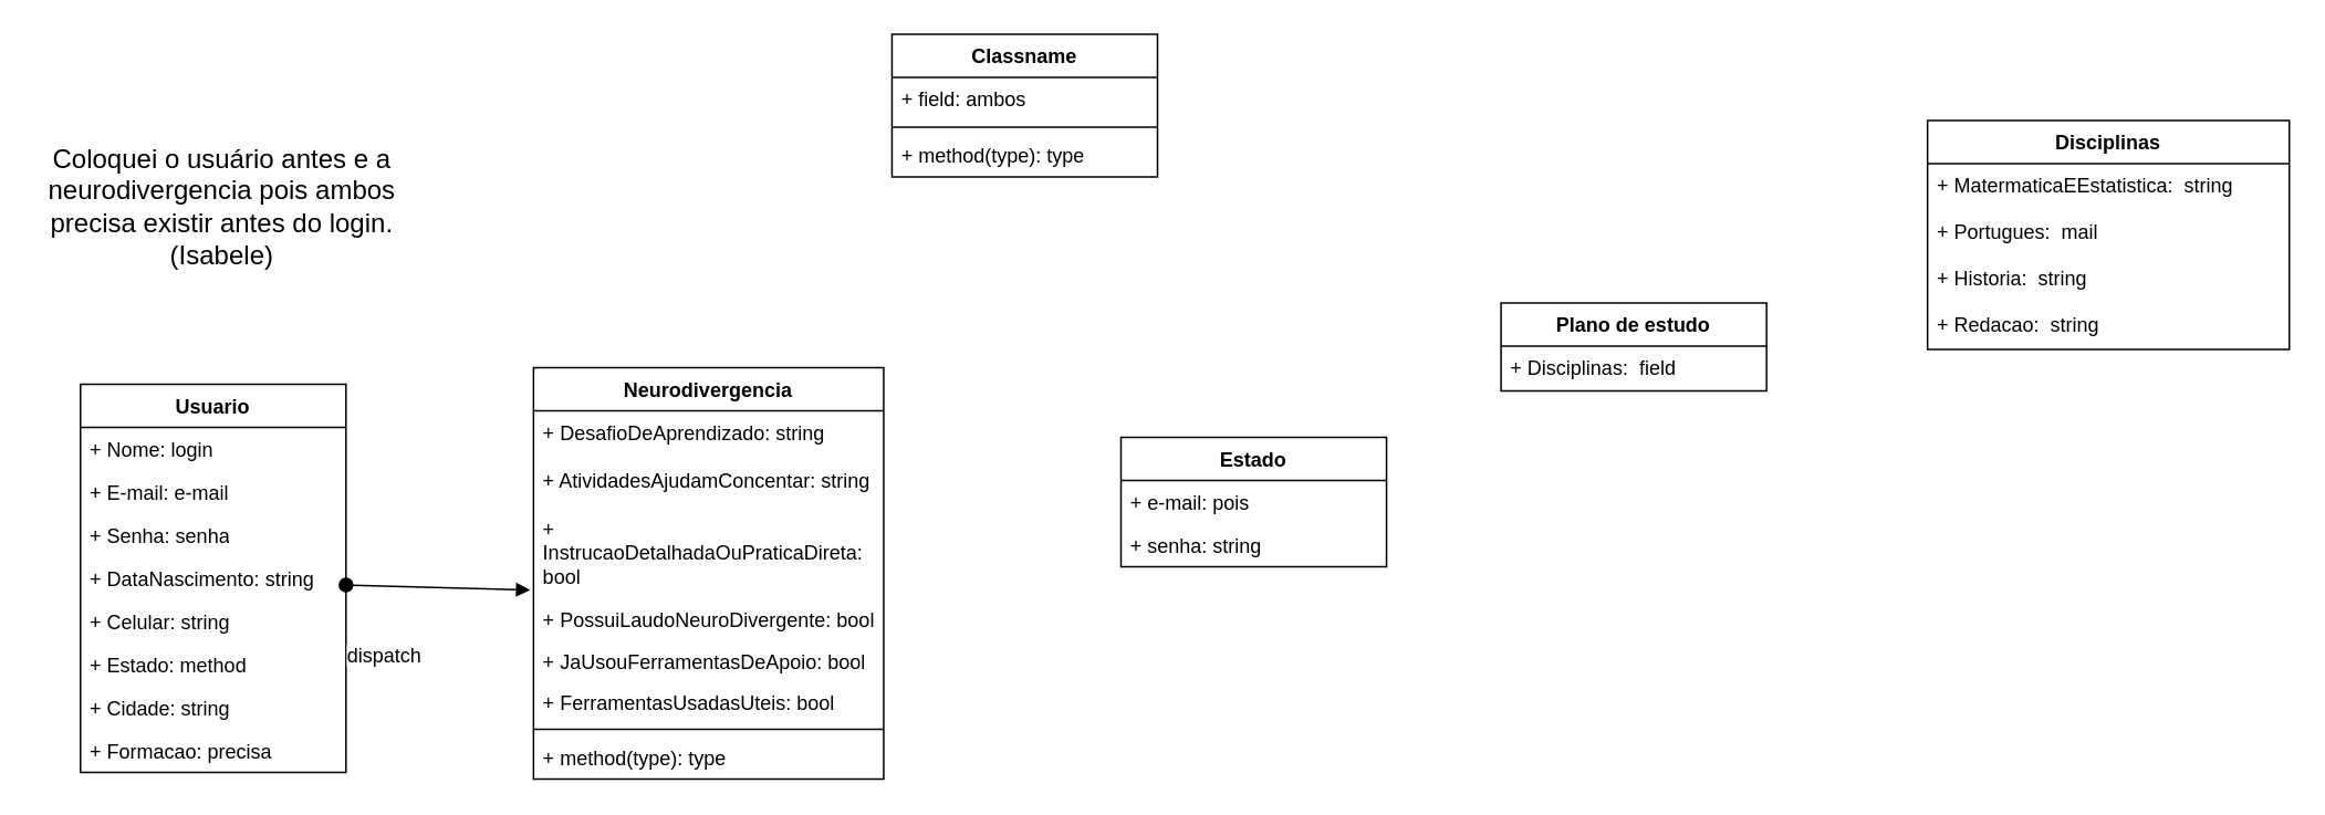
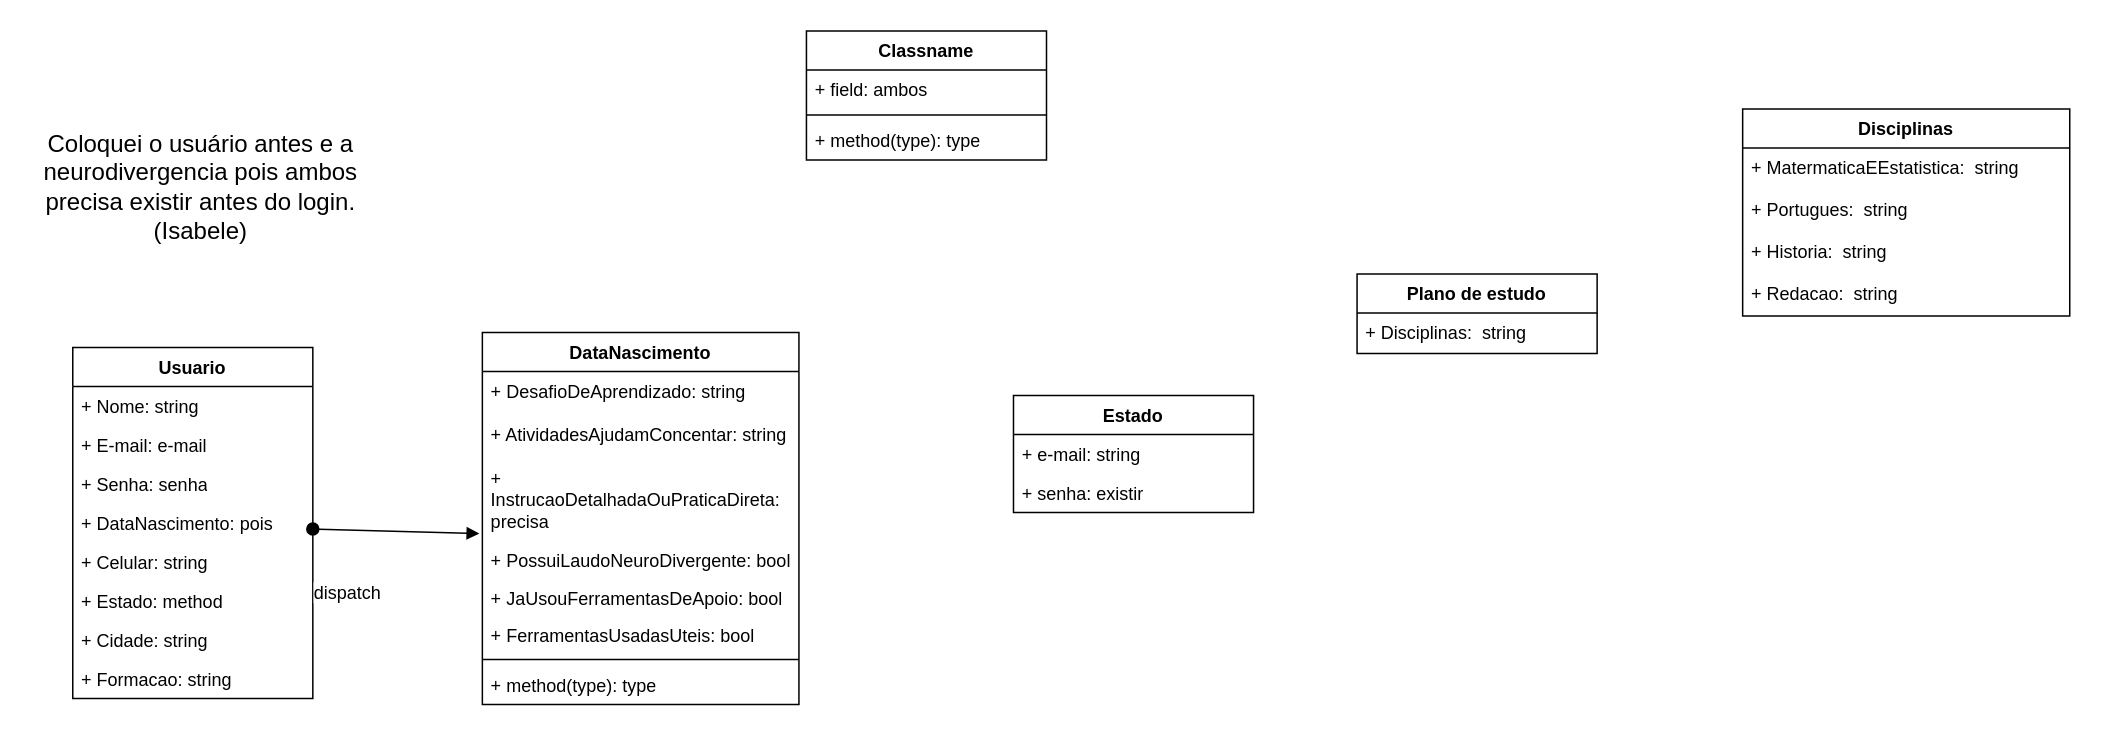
  <mxCell id="0" />
  <mxCell id="1" parent="0" />
  <mxCell id="2" value="Usuario" style="swimlane;fontStyle=1;align=center;verticalAlign=top;childLayout=stackLayout;horizontal=1;startSize=26;horizontalStack=0;resizeParent=1;resizeParentMax=0;resizeLast=0;collapsible=1;marginBottom=0;whiteSpace=wrap;html=1;" vertex="1" parent="1"><mxGeometry x="48" y="231" width="160" height="234" as="geometry" /></mxCell>
- <mxCell id="3" value="+ Nome: login" style="text;strokeColor=none;fillColor=none;align=left;verticalAlign=top;spacingLeft=4;spacingRight=4;overflow=hidden;rotatable=0;points=[[0,0.5],[1,0.5]];portConstraint=eastwest;whiteSpace=wrap;html=1;" vertex="1" parent="2"><mxGeometry y="26" width="160" height="26" as="geometry" /></mxCell>
+ <mxCell id="3" value="+ Nome: string" style="text;strokeColor=none;fillColor=none;align=left;verticalAlign=top;spacingLeft=4;spacingRight=4;overflow=hidden;rotatable=0;points=[[0,0.5],[1,0.5]];portConstraint=eastwest;whiteSpace=wrap;html=1;" vertex="1" parent="2"><mxGeometry y="26" width="160" height="26" as="geometry" /></mxCell>
  <mxCell id="4" value="+ E-mail: e-mail" style="text;strokeColor=none;fillColor=none;align=left;verticalAlign=top;spacingLeft=4;spacingRight=4;overflow=hidden;rotatable=0;points=[[0,0.5],[1,0.5]];portConstraint=eastwest;whiteSpace=wrap;html=1;" vertex="1" parent="2"><mxGeometry y="52" width="160" height="26" as="geometry" /></mxCell>
  <mxCell id="5" value="+ Senha: senha" style="text;strokeColor=none;fillColor=none;align=left;verticalAlign=top;spacingLeft=4;spacingRight=4;overflow=hidden;rotatable=0;points=[[0,0.5],[1,0.5]];portConstraint=eastwest;whiteSpace=wrap;html=1;" vertex="1" parent="2"><mxGeometry y="78" width="160" height="26" as="geometry" /></mxCell>
- <mxCell id="6" value="+ DataNascimento: string" style="text;strokeColor=none;fillColor=none;align=left;verticalAlign=top;spacingLeft=4;spacingRight=4;overflow=hidden;rotatable=0;points=[[0,0.5],[1,0.5]];portConstraint=eastwest;whiteSpace=wrap;html=1;" vertex="1" parent="2"><mxGeometry y="104" width="160" height="26" as="geometry" /></mxCell>
+ <mxCell id="6" value="+ DataNascimento: pois" style="text;strokeColor=none;fillColor=none;align=left;verticalAlign=top;spacingLeft=4;spacingRight=4;overflow=hidden;rotatable=0;points=[[0,0.5],[1,0.5]];portConstraint=eastwest;whiteSpace=wrap;html=1;" vertex="1" parent="2"><mxGeometry y="104" width="160" height="26" as="geometry" /></mxCell>
  <mxCell id="7" value="+ Celular: string" style="text;strokeColor=none;fillColor=none;align=left;verticalAlign=top;spacingLeft=4;spacingRight=4;overflow=hidden;rotatable=0;points=[[0,0.5],[1,0.5]];portConstraint=eastwest;whiteSpace=wrap;html=1;" vertex="1" parent="2"><mxGeometry y="130" width="160" height="26" as="geometry" /></mxCell>
  <mxCell id="8" value="+ Estado: method" style="text;strokeColor=none;fillColor=none;align=left;verticalAlign=top;spacingLeft=4;spacingRight=4;overflow=hidden;rotatable=0;points=[[0,0.5],[1,0.5]];portConstraint=eastwest;whiteSpace=wrap;html=1;" vertex="1" parent="2"><mxGeometry y="156" width="160" height="26" as="geometry" /></mxCell>
  <mxCell id="9" value="+ Cidade: string" style="text;strokeColor=none;fillColor=none;align=left;verticalAlign=top;spacingLeft=4;spacingRight=4;overflow=hidden;rotatable=0;points=[[0,0.5],[1,0.5]];portConstraint=eastwest;whiteSpace=wrap;html=1;" vertex="1" parent="2"><mxGeometry y="182" width="160" height="26" as="geometry" /></mxCell>
- <mxCell id="10" value="+ Formacao: precisa" style="text;strokeColor=none;fillColor=none;align=left;verticalAlign=top;spacingLeft=4;spacingRight=4;overflow=hidden;rotatable=0;points=[[0,0.5],[1,0.5]];portConstraint=eastwest;whiteSpace=wrap;html=1;" vertex="1" parent="2"><mxGeometry y="208" width="160" height="26" as="geometry" /></mxCell>
- <mxCell id="11" value="Neurodivergencia" style="swimlane;fontStyle=1;align=center;verticalAlign=top;childLayout=stackLayout;horizontal=1;startSize=26;horizontalStack=0;resizeParent=1;resizeParentMax=0;resizeLast=0;collapsible=1;marginBottom=0;whiteSpace=wrap;html=1;" vertex="1" parent="1"><mxGeometry x="321" y="221" width="211" height="248" as="geometry" /></mxCell>
+ <mxCell id="10" value="+ Formacao: string" style="text;strokeColor=none;fillColor=none;align=left;verticalAlign=top;spacingLeft=4;spacingRight=4;overflow=hidden;rotatable=0;points=[[0,0.5],[1,0.5]];portConstraint=eastwest;whiteSpace=wrap;html=1;" vertex="1" parent="2"><mxGeometry y="208" width="160" height="26" as="geometry" /></mxCell>
+ <mxCell id="11" value="DataNascimento" style="swimlane;fontStyle=1;align=center;verticalAlign=top;childLayout=stackLayout;horizontal=1;startSize=26;horizontalStack=0;resizeParent=1;resizeParentMax=0;resizeLast=0;collapsible=1;marginBottom=0;whiteSpace=wrap;html=1;" vertex="1" parent="1"><mxGeometry x="321" y="221" width="211" height="248" as="geometry" /></mxCell>
  <mxCell id="12" value="+ DesafioDeAprendizado: string" style="text;strokeColor=none;fillColor=none;align=left;verticalAlign=top;spacingLeft=4;spacingRight=4;overflow=hidden;rotatable=0;points=[[0,0.5],[1,0.5]];portConstraint=eastwest;whiteSpace=wrap;html=1;" vertex="1" parent="11"><mxGeometry y="26" width="211" height="29" as="geometry" /></mxCell>
  <mxCell id="13" value="+ AtividadesAjudamConcentar: string" style="text;strokeColor=none;fillColor=none;align=left;verticalAlign=top;spacingLeft=4;spacingRight=4;overflow=hidden;rotatable=0;points=[[0,0.5],[1,0.5]];portConstraint=eastwest;whiteSpace=wrap;html=1;" vertex="1" parent="11"><mxGeometry y="55" width="211" height="29" as="geometry" /></mxCell>
- <mxCell id="14" value="+ InstrucaoDetalhadaOuPraticaDireta: bool" style="text;strokeColor=none;fillColor=none;align=left;verticalAlign=top;spacingLeft=4;spacingRight=4;overflow=hidden;rotatable=0;points=[[0,0.5],[1,0.5]];portConstraint=eastwest;whiteSpace=wrap;html=1;" vertex="1" parent="11"><mxGeometry y="84" width="211" height="55" as="geometry" /></mxCell>
+ <mxCell id="14" value="+ InstrucaoDetalhadaOuPraticaDireta: precisa" style="text;strokeColor=none;fillColor=none;align=left;verticalAlign=top;spacingLeft=4;spacingRight=4;overflow=hidden;rotatable=0;points=[[0,0.5],[1,0.5]];portConstraint=eastwest;whiteSpace=wrap;html=1;" vertex="1" parent="11"><mxGeometry y="84" width="211" height="55" as="geometry" /></mxCell>
  <mxCell id="15" value="+ PossuiLaudoNeuroDivergente: bool" style="text;strokeColor=none;fillColor=none;align=left;verticalAlign=top;spacingLeft=4;spacingRight=4;overflow=hidden;rotatable=0;points=[[0,0.5],[1,0.5]];portConstraint=eastwest;whiteSpace=wrap;html=1;" vertex="1" parent="11"><mxGeometry y="139" width="211" height="25" as="geometry" /></mxCell>
  <mxCell id="16" value="+ JaUsouFerramentasDeApoio: bool" style="text;strokeColor=none;fillColor=none;align=left;verticalAlign=top;spacingLeft=4;spacingRight=4;overflow=hidden;rotatable=0;points=[[0,0.5],[1,0.5]];portConstraint=eastwest;whiteSpace=wrap;html=1;" vertex="1" parent="11"><mxGeometry y="164" width="211" height="25" as="geometry" /></mxCell>
  <mxCell id="17" value="+ FerramentasUsadasUteis: bool" style="text;strokeColor=none;fillColor=none;align=left;verticalAlign=top;spacingLeft=4;spacingRight=4;overflow=hidden;rotatable=0;points=[[0,0.5],[1,0.5]];portConstraint=eastwest;whiteSpace=wrap;html=1;" vertex="1" parent="11"><mxGeometry y="189" width="211" height="25" as="geometry" /></mxCell>
  <mxCell id="18" value="" style="line;strokeWidth=1;fillColor=none;align=left;verticalAlign=middle;spacingTop=-1;spacingLeft=3;spacingRight=3;rotatable=0;labelPosition=right;points=[];portConstraint=eastwest;strokeColor=inherit;" vertex="1" parent="11"><mxGeometry y="214" width="211" height="8" as="geometry" /></mxCell>
  <mxCell id="19" value="+ method(type): type" style="text;strokeColor=none;fillColor=none;align=left;verticalAlign=top;spacingLeft=4;spacingRight=4;overflow=hidden;rotatable=0;points=[[0,0.5],[1,0.5]];portConstraint=eastwest;whiteSpace=wrap;html=1;" vertex="1" parent="11"><mxGeometry y="222" width="211" height="26" as="geometry" /></mxCell>
  <mxCell id="20" value="Estado" style="swimlane;fontStyle=1;align=center;verticalAlign=top;childLayout=stackLayout;horizontal=1;startSize=26;horizontalStack=0;resizeParent=1;resizeParentMax=0;resizeLast=0;collapsible=1;marginBottom=0;whiteSpace=wrap;html=1;" vertex="1" parent="1"><mxGeometry x="675" y="263" width="160" height="78" as="geometry" /></mxCell>
- <mxCell id="21" value="+ e-mail: pois" style="text;strokeColor=none;fillColor=none;align=left;verticalAlign=top;spacingLeft=4;spacingRight=4;overflow=hidden;rotatable=0;points=[[0,0.5],[1,0.5]];portConstraint=eastwest;whiteSpace=wrap;html=1;" vertex="1" parent="20"><mxGeometry y="26" width="160" height="26" as="geometry" /></mxCell>
- <mxCell id="22" value="+ senha: string" style="text;strokeColor=none;fillColor=none;align=left;verticalAlign=top;spacingLeft=4;spacingRight=4;overflow=hidden;rotatable=0;points=[[0,0.5],[1,0.5]];portConstraint=eastwest;whiteSpace=wrap;html=1;" vertex="1" parent="20"><mxGeometry y="52" width="160" height="26" as="geometry" /></mxCell>
+ <mxCell id="21" value="+ e-mail: string" style="text;strokeColor=none;fillColor=none;align=left;verticalAlign=top;spacingLeft=4;spacingRight=4;overflow=hidden;rotatable=0;points=[[0,0.5],[1,0.5]];portConstraint=eastwest;whiteSpace=wrap;html=1;" vertex="1" parent="20"><mxGeometry y="26" width="160" height="26" as="geometry" /></mxCell>
+ <mxCell id="22" value="+ senha: existir" style="text;strokeColor=none;fillColor=none;align=left;verticalAlign=top;spacingLeft=4;spacingRight=4;overflow=hidden;rotatable=0;points=[[0,0.5],[1,0.5]];portConstraint=eastwest;whiteSpace=wrap;html=1;" vertex="1" parent="20"><mxGeometry y="52" width="160" height="26" as="geometry" /></mxCell>
  <mxCell id="23" value="Coloquei o usuário antes e a neurodivergencia pois ambos precisa existir antes do login. (Isabele)" style="text;strokeColor=none;fillColor=none;html=1;align=center;verticalAlign=middle;whiteSpace=wrap;rounded=0;fontSize=16;" vertex="1" parent="1"><mxGeometry x="20" y="92" width="227" height="64" as="geometry" /></mxCell>
  <mxCell id="24" value="Plano de estudo" style="swimlane;fontStyle=1;align=center;verticalAlign=top;childLayout=stackLayout;horizontal=1;startSize=26;horizontalStack=0;resizeParent=1;resizeParentMax=0;resizeLast=0;collapsible=1;marginBottom=0;whiteSpace=wrap;html=1;" vertex="1" parent="1"><mxGeometry x="904" y="182" width="160" height="53" as="geometry" /></mxCell>
- <mxCell id="25" value="+ Disciplinas:&amp;nbsp; field&lt;div&gt;&lt;br&gt;&lt;/div&gt;" style="text;strokeColor=none;fillColor=none;align=left;verticalAlign=top;spacingLeft=4;spacingRight=4;overflow=hidden;rotatable=0;points=[[0,0.5],[1,0.5]];portConstraint=eastwest;whiteSpace=wrap;html=1;" vertex="1" parent="24"><mxGeometry y="26" width="160" height="27" as="geometry" /></mxCell>
+ <mxCell id="25" value="+ Disciplinas:&amp;nbsp; string&lt;div&gt;&lt;br&gt;&lt;/div&gt;" style="text;strokeColor=none;fillColor=none;align=left;verticalAlign=top;spacingLeft=4;spacingRight=4;overflow=hidden;rotatable=0;points=[[0,0.5],[1,0.5]];portConstraint=eastwest;whiteSpace=wrap;html=1;" vertex="1" parent="24"><mxGeometry y="26" width="160" height="27" as="geometry" /></mxCell>
  <mxCell id="26" value="Disciplinas" style="swimlane;fontStyle=1;align=center;verticalAlign=top;childLayout=stackLayout;horizontal=1;startSize=26;horizontalStack=0;resizeParent=1;resizeParentMax=0;resizeLast=0;collapsible=1;marginBottom=0;whiteSpace=wrap;html=1;" vertex="1" parent="1"><mxGeometry x="1161" y="72" width="218" height="138" as="geometry" /></mxCell>
  <mxCell id="27" value="+ MatermaticaEEstatistica:&amp;nbsp; string&lt;div&gt;&lt;br&gt;&lt;/div&gt;" style="text;strokeColor=none;fillColor=none;align=left;verticalAlign=top;spacingLeft=4;spacingRight=4;overflow=hidden;rotatable=0;points=[[0,0.5],[1,0.5]];portConstraint=eastwest;whiteSpace=wrap;html=1;" vertex="1" parent="26"><mxGeometry y="26" width="218" height="28" as="geometry" /></mxCell>
- <mxCell id="28" value="+ Portugues:&amp;nbsp; mail&lt;div&gt;&lt;br&gt;&lt;/div&gt;" style="text;strokeColor=none;fillColor=none;align=left;verticalAlign=top;spacingLeft=4;spacingRight=4;overflow=hidden;rotatable=0;points=[[0,0.5],[1,0.5]];portConstraint=eastwest;whiteSpace=wrap;html=1;" vertex="1" parent="26"><mxGeometry y="54" width="218" height="28" as="geometry" /></mxCell>
+ <mxCell id="28" value="+ Portugues:&amp;nbsp; string&lt;div&gt;&lt;br&gt;&lt;/div&gt;" style="text;strokeColor=none;fillColor=none;align=left;verticalAlign=top;spacingLeft=4;spacingRight=4;overflow=hidden;rotatable=0;points=[[0,0.5],[1,0.5]];portConstraint=eastwest;whiteSpace=wrap;html=1;" vertex="1" parent="26"><mxGeometry y="54" width="218" height="28" as="geometry" /></mxCell>
  <mxCell id="29" value="+ Historia:&amp;nbsp; string&lt;div&gt;&lt;br&gt;&lt;/div&gt;" style="text;strokeColor=none;fillColor=none;align=left;verticalAlign=top;spacingLeft=4;spacingRight=4;overflow=hidden;rotatable=0;points=[[0,0.5],[1,0.5]];portConstraint=eastwest;whiteSpace=wrap;html=1;" vertex="1" parent="26"><mxGeometry y="82" width="218" height="28" as="geometry" /></mxCell>
  <mxCell id="30" value="+ Redacao:&amp;nbsp; string&lt;div&gt;&lt;br&gt;&lt;/div&gt;" style="text;strokeColor=none;fillColor=none;align=left;verticalAlign=top;spacingLeft=4;spacingRight=4;overflow=hidden;rotatable=0;points=[[0,0.5],[1,0.5]];portConstraint=eastwest;whiteSpace=wrap;html=1;" vertex="1" parent="26"><mxGeometry y="110" width="218" height="28" as="geometry" /></mxCell>
  <mxCell id="31" value="dispatch" style="html=1;verticalAlign=bottom;startArrow=oval;startFill=1;endArrow=block;startSize=8;curved=0;rounded=0;fontSize=12;" edge="1" parent="1"><mxGeometry x="-0.567" y="-51" width="60" relative="1" as="geometry"><mxPoint x="208" y="352" as="sourcePoint" /><mxPoint x="319" y="355" as="targetPoint" /><mxPoint as="offset" /></mxGeometry></mxCell>
  <mxCell id="32" value="Classname" style="swimlane;fontStyle=1;align=center;verticalAlign=top;childLayout=stackLayout;horizontal=1;startSize=26;horizontalStack=0;resizeParent=1;resizeParentMax=0;resizeLast=0;collapsible=1;marginBottom=0;whiteSpace=wrap;html=1;" vertex="1" parent="1"><mxGeometry x="537" y="20" width="160" height="86" as="geometry" /></mxCell>
  <mxCell id="33" value="+ field: ambos" style="text;strokeColor=none;fillColor=none;align=left;verticalAlign=top;spacingLeft=4;spacingRight=4;overflow=hidden;rotatable=0;points=[[0,0.5],[1,0.5]];portConstraint=eastwest;whiteSpace=wrap;html=1;" vertex="1" parent="32"><mxGeometry y="26" width="160" height="26" as="geometry" /></mxCell>
  <mxCell id="34" value="" style="line;strokeWidth=1;fillColor=none;align=left;verticalAlign=middle;spacingTop=-1;spacingLeft=3;spacingRight=3;rotatable=0;labelPosition=right;points=[];portConstraint=eastwest;strokeColor=inherit;" vertex="1" parent="32"><mxGeometry y="52" width="160" height="8" as="geometry" /></mxCell>
  <mxCell id="35" value="+ method(type): type" style="text;strokeColor=none;fillColor=none;align=left;verticalAlign=top;spacingLeft=4;spacingRight=4;overflow=hidden;rotatable=0;points=[[0,0.5],[1,0.5]];portConstraint=eastwest;whiteSpace=wrap;html=1;" vertex="1" parent="32"><mxGeometry y="60" width="160" height="26" as="geometry" /></mxCell>
